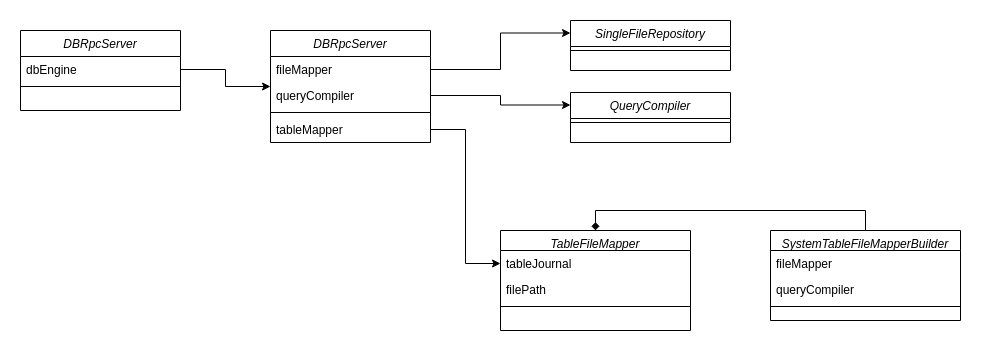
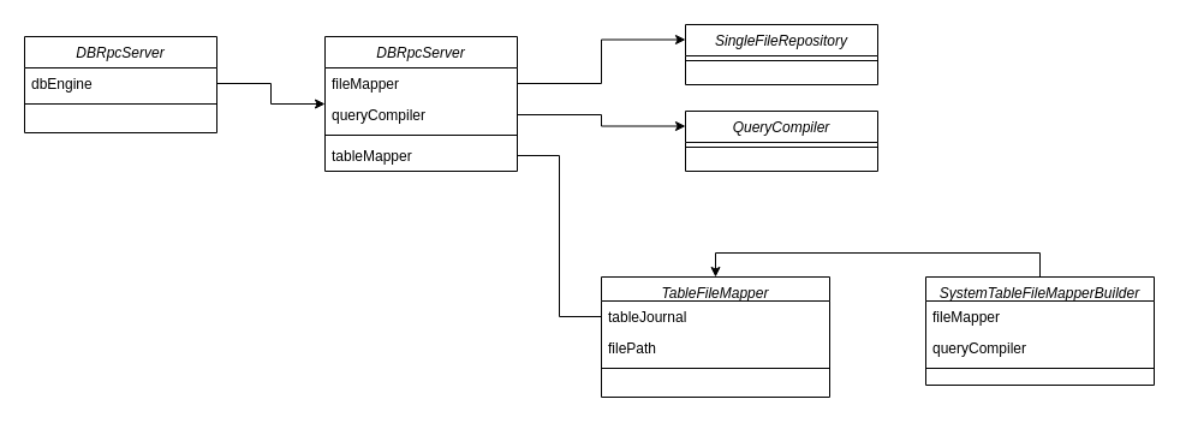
  <mxCell id="0" />
  <mxCell id="1" parent="0" />
  <mxCell id="2" value="DBRpcServer" style="swimlane;fontStyle=2;align=center;verticalAlign=top;childLayout=stackLayout;horizontal=1;startSize=26;horizontalStack=0;resizeParent=1;resizeLast=0;collapsible=1;marginBottom=0;rounded=0;shadow=0;strokeWidth=1;" vertex="1" parent="1"><mxGeometry x="20" y="30" width="160" height="80" as="geometry"><mxRectangle x="230" y="140" width="160" height="26" as="alternateBounds" /></mxGeometry></mxCell>
  <mxCell id="3" value="dbEngine" style="text;align=left;verticalAlign=top;spacingLeft=4;spacingRight=4;overflow=hidden;rotatable=0;points=[[0,0.5],[1,0.5]];portConstraint=eastwest;" vertex="1" parent="2"><mxGeometry y="26" width="160" height="26" as="geometry" /></mxCell>
  <mxCell id="4" value="" style="line;html=1;strokeWidth=1;align=left;verticalAlign=middle;spacingTop=-1;spacingLeft=3;spacingRight=3;rotatable=0;labelPosition=right;points=[];portConstraint=eastwest;" vertex="1" parent="2"><mxGeometry y="52" width="160" height="8" as="geometry" /></mxCell>
- <mxCell id="5" style="edgeStyle=orthogonalEdgeStyle;rounded=0;orthogonalLoop=1;jettySize=auto;html=1;entryX=0;entryY=0.5;entryDx=0;entryDy=0;exitX=1;exitY=0.5;exitDx=0;exitDy=0;" edge="1" parent="1" source="10" target="19"><mxGeometry relative="1" as="geometry"><mxPoint x="460" y="110" as="sourcePoint" /><mxPoint x="480" y="293" as="targetPoint" /></mxGeometry></mxCell>
+ <mxCell id="5" style="edgeStyle=orthogonalEdgeStyle;rounded=0;orthogonalLoop=1;jettySize=auto;html=1;entryX=0;entryY=0.5;entryDx=0;entryDy=0;exitX=1;exitY=0.5;exitDx=0;exitDy=0;endArrow=none;" edge="1" parent="1" source="10" target="19"><mxGeometry relative="1" as="geometry"><mxPoint x="460" y="110" as="sourcePoint" /><mxPoint x="480" y="293" as="targetPoint" /></mxGeometry></mxCell>
  <mxCell id="6" value="DBRpcServer" style="swimlane;fontStyle=2;align=center;verticalAlign=top;childLayout=stackLayout;horizontal=1;startSize=26;horizontalStack=0;resizeParent=1;resizeLast=0;collapsible=1;marginBottom=0;rounded=0;shadow=0;strokeWidth=1;" vertex="1" parent="1"><mxGeometry x="270" y="30" width="160" height="112" as="geometry"><mxRectangle x="230" y="140" width="160" height="26" as="alternateBounds" /></mxGeometry></mxCell>
  <mxCell id="7" value="fileMapper" style="text;align=left;verticalAlign=top;spacingLeft=4;spacingRight=4;overflow=hidden;rotatable=0;points=[[0,0.5],[1,0.5]];portConstraint=eastwest;" vertex="1" parent="6"><mxGeometry y="26" width="160" height="26" as="geometry" /></mxCell>
  <mxCell id="8" value="queryCompiler" style="text;align=left;verticalAlign=top;spacingLeft=4;spacingRight=4;overflow=hidden;rotatable=0;points=[[0,0.5],[1,0.5]];portConstraint=eastwest;" vertex="1" parent="6"><mxGeometry y="52" width="160" height="26" as="geometry" /></mxCell>
  <mxCell id="9" value="" style="line;html=1;strokeWidth=1;align=left;verticalAlign=middle;spacingTop=-1;spacingLeft=3;spacingRight=3;rotatable=0;labelPosition=right;points=[];portConstraint=eastwest;" vertex="1" parent="6"><mxGeometry y="78" width="160" height="8" as="geometry" /></mxCell>
  <mxCell id="10" value="tableMapper" style="text;align=left;verticalAlign=top;spacingLeft=4;spacingRight=4;overflow=hidden;rotatable=0;points=[[0,0.5],[1,0.5]];portConstraint=eastwest;" vertex="1" parent="6"><mxGeometry y="86" width="160" height="26" as="geometry" /></mxCell>
  <mxCell id="11" style="edgeStyle=orthogonalEdgeStyle;rounded=0;orthogonalLoop=1;jettySize=auto;html=1;exitX=1;exitY=0.5;exitDx=0;exitDy=0;entryX=0;entryY=0.5;entryDx=0;entryDy=0;" edge="1" parent="1" source="3" target="6"><mxGeometry relative="1" as="geometry" /></mxCell>
  <mxCell id="12" style="edgeStyle=orthogonalEdgeStyle;rounded=0;orthogonalLoop=1;jettySize=auto;html=1;exitX=1;exitY=0.5;exitDx=0;exitDy=0;entryX=0;entryY=0.25;entryDx=0;entryDy=0;" edge="1" parent="1" source="7" target="14"><mxGeometry relative="1" as="geometry" /></mxCell>
  <mxCell id="13" style="edgeStyle=orthogonalEdgeStyle;rounded=0;orthogonalLoop=1;jettySize=auto;html=1;exitX=1;exitY=0.5;exitDx=0;exitDy=0;entryX=0;entryY=0.25;entryDx=0;entryDy=0;" edge="1" parent="1" source="8" target="16"><mxGeometry relative="1" as="geometry" /></mxCell>
  <mxCell id="14" value="SingleFileRepository" style="swimlane;fontStyle=2;align=center;verticalAlign=top;childLayout=stackLayout;horizontal=1;startSize=26;horizontalStack=0;resizeParent=1;resizeLast=0;collapsible=1;marginBottom=0;rounded=0;shadow=0;strokeWidth=1;" vertex="1" parent="1"><mxGeometry x="570" y="20" width="160" height="50" as="geometry"><mxRectangle x="230" y="140" width="160" height="26" as="alternateBounds" /></mxGeometry></mxCell>
  <mxCell id="15" value="" style="line;html=1;strokeWidth=1;align=left;verticalAlign=middle;spacingTop=-1;spacingLeft=3;spacingRight=3;rotatable=0;labelPosition=right;points=[];portConstraint=eastwest;" vertex="1" parent="14"><mxGeometry y="26" width="160" height="8" as="geometry" /></mxCell>
  <mxCell id="16" value="QueryCompiler" style="swimlane;fontStyle=2;align=center;verticalAlign=top;childLayout=stackLayout;horizontal=1;startSize=26;horizontalStack=0;resizeParent=1;resizeLast=0;collapsible=1;marginBottom=0;rounded=0;shadow=0;strokeWidth=1;" vertex="1" parent="1"><mxGeometry x="570" y="92" width="160" height="50" as="geometry"><mxRectangle x="230" y="140" width="160" height="26" as="alternateBounds" /></mxGeometry></mxCell>
  <mxCell id="17" value="" style="line;html=1;strokeWidth=1;align=left;verticalAlign=middle;spacingTop=-1;spacingLeft=3;spacingRight=3;rotatable=0;labelPosition=right;points=[];portConstraint=eastwest;" vertex="1" parent="16"><mxGeometry y="26" width="160" height="8" as="geometry" /></mxCell>
  <mxCell id="18" value="TableFileMapper" style="swimlane;fontStyle=2;align=center;verticalAlign=top;childLayout=stackLayout;horizontal=1;startSize=20;horizontalStack=0;resizeParent=1;resizeLast=0;collapsible=1;marginBottom=0;rounded=0;shadow=0;strokeWidth=1;" vertex="1" parent="1"><mxGeometry x="500" y="230" width="190" height="100" as="geometry"><mxRectangle x="230" y="140" width="160" height="26" as="alternateBounds" /></mxGeometry></mxCell>
  <mxCell id="19" value="tableJournal" style="text;align=left;verticalAlign=top;spacingLeft=4;spacingRight=4;overflow=hidden;rotatable=0;points=[[0,0.5],[1,0.5]];portConstraint=eastwest;" vertex="1" parent="18"><mxGeometry y="20" width="190" height="26" as="geometry" /></mxCell>
  <mxCell id="20" value="filePath" style="text;align=left;verticalAlign=top;spacingLeft=4;spacingRight=4;overflow=hidden;rotatable=0;points=[[0,0.5],[1,0.5]];portConstraint=eastwest;" vertex="1" parent="18"><mxGeometry y="46" width="190" height="26" as="geometry" /></mxCell>
  <mxCell id="21" value="" style="line;html=1;strokeWidth=1;align=left;verticalAlign=middle;spacingTop=-1;spacingLeft=3;spacingRight=3;rotatable=0;labelPosition=right;points=[];portConstraint=eastwest;" vertex="1" parent="18"><mxGeometry y="72" width="190" height="8" as="geometry" /></mxCell>
- <mxCell id="22" style="edgeStyle=orthogonalEdgeStyle;rounded=0;orthogonalLoop=1;jettySize=auto;html=1;exitX=0.5;exitY=0;exitDx=0;exitDy=0;entryX=0.5;entryY=0;entryDx=0;entryDy=0;endArrow=diamond;" edge="1" parent="1" source="23" target="18"><mxGeometry relative="1" as="geometry"><mxPoint x="580" y="330" as="targetPoint" /></mxGeometry></mxCell>
+ <mxCell id="22" style="edgeStyle=orthogonalEdgeStyle;rounded=0;orthogonalLoop=1;jettySize=auto;html=1;exitX=0.5;exitY=0;exitDx=0;exitDy=0;entryX=0.5;entryY=0;entryDx=0;entryDy=0;" edge="1" parent="1" source="23" target="18"><mxGeometry relative="1" as="geometry"><mxPoint x="580" y="330" as="targetPoint" /></mxGeometry></mxCell>
  <mxCell id="23" value="SystemTableFileMapperBuilder" style="swimlane;fontStyle=2;align=center;verticalAlign=top;childLayout=stackLayout;horizontal=1;startSize=20;horizontalStack=0;resizeParent=1;resizeLast=0;collapsible=1;marginBottom=0;rounded=0;shadow=0;strokeWidth=1;" vertex="1" parent="1"><mxGeometry x="770" y="230" width="190" height="90" as="geometry"><mxRectangle x="230" y="140" width="160" height="26" as="alternateBounds" /></mxGeometry></mxCell>
  <mxCell id="24" value="fileMapper" style="text;align=left;verticalAlign=top;spacingLeft=4;spacingRight=4;overflow=hidden;rotatable=0;points=[[0,0.5],[1,0.5]];portConstraint=eastwest;" vertex="1" parent="23"><mxGeometry y="20" width="190" height="26" as="geometry" /></mxCell>
  <mxCell id="25" value="queryCompiler" style="text;align=left;verticalAlign=top;spacingLeft=4;spacingRight=4;overflow=hidden;rotatable=0;points=[[0,0.5],[1,0.5]];portConstraint=eastwest;" vertex="1" parent="23"><mxGeometry y="46" width="190" height="26" as="geometry" /></mxCell>
  <mxCell id="26" value="" style="line;html=1;strokeWidth=1;align=left;verticalAlign=middle;spacingTop=-1;spacingLeft=3;spacingRight=3;rotatable=0;labelPosition=right;points=[];portConstraint=eastwest;" vertex="1" parent="23"><mxGeometry y="72" width="190" height="8" as="geometry" /></mxCell>
